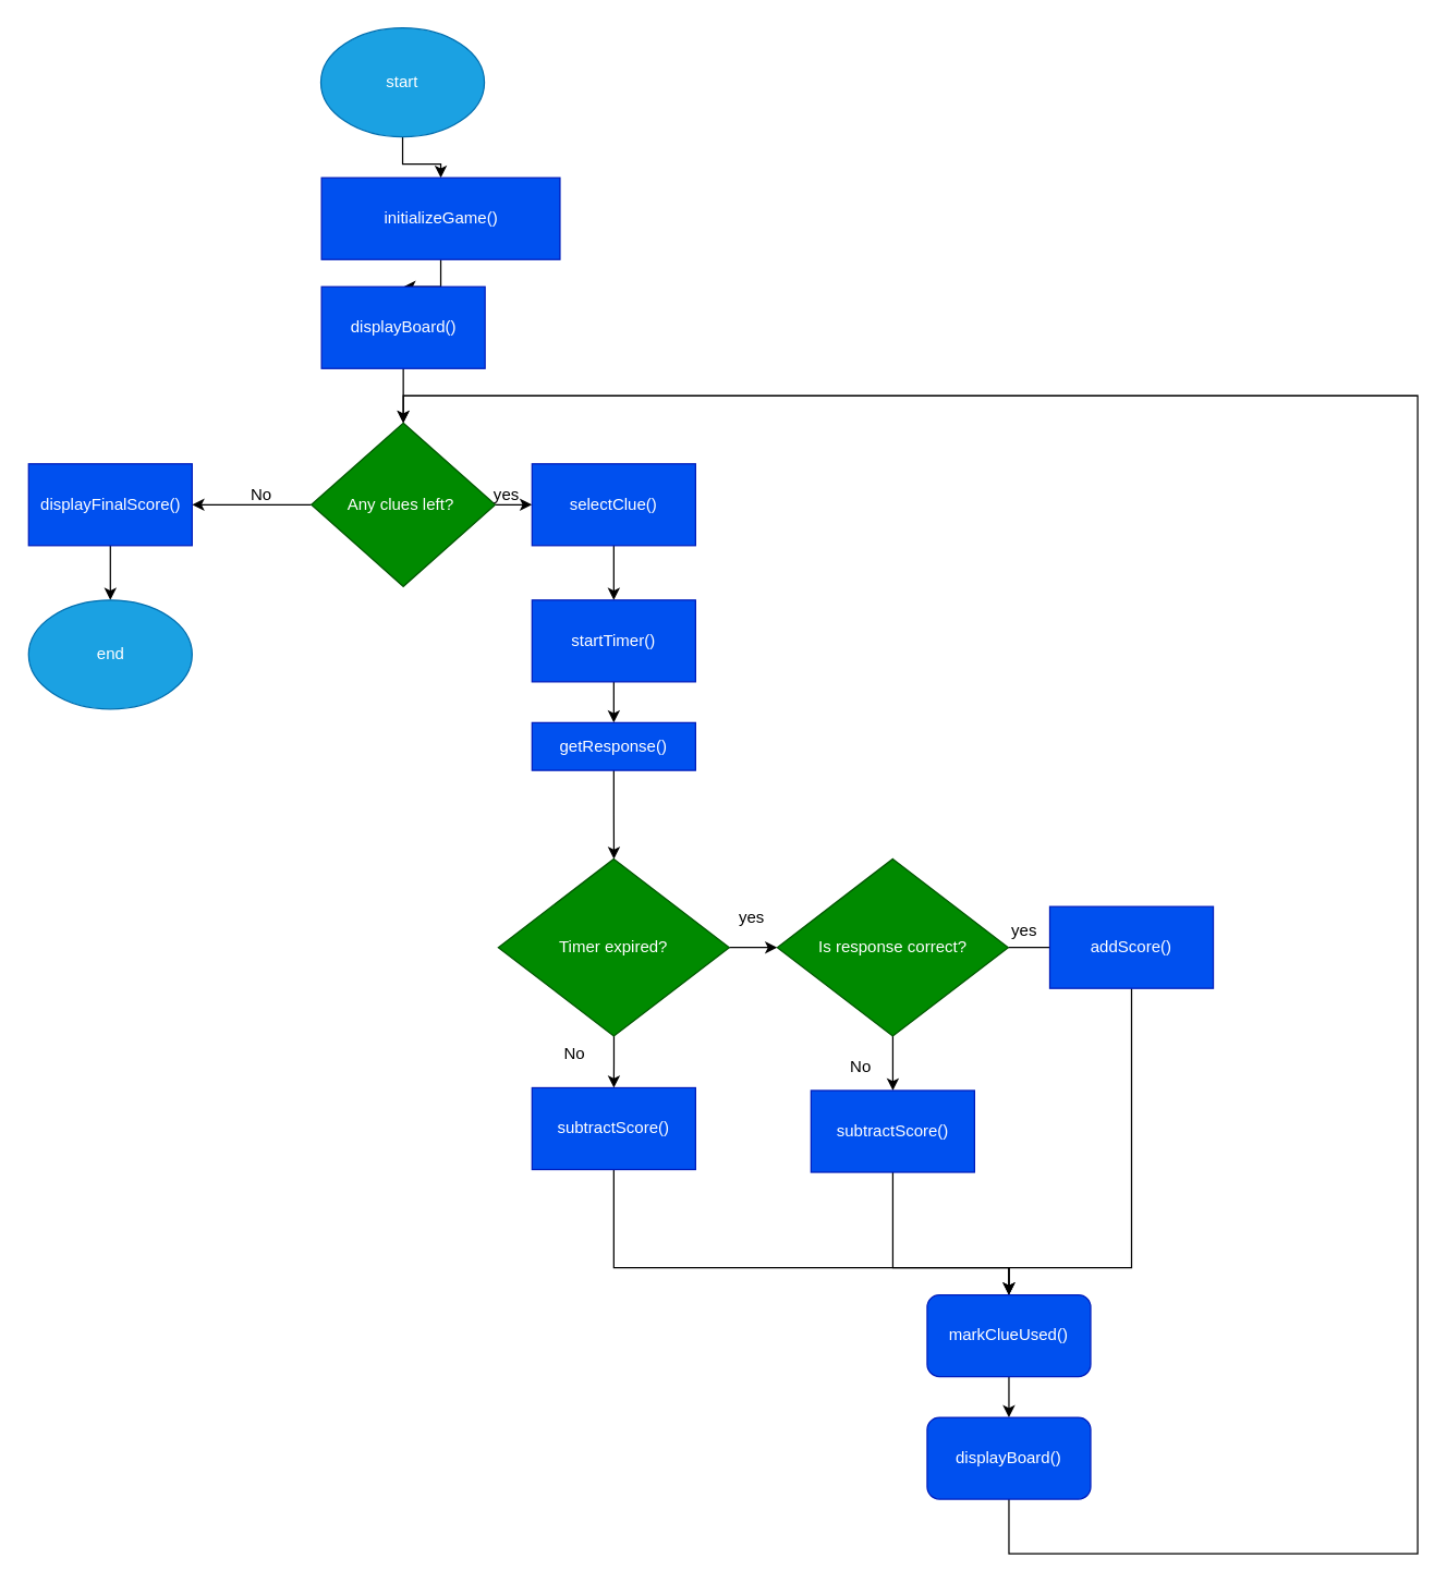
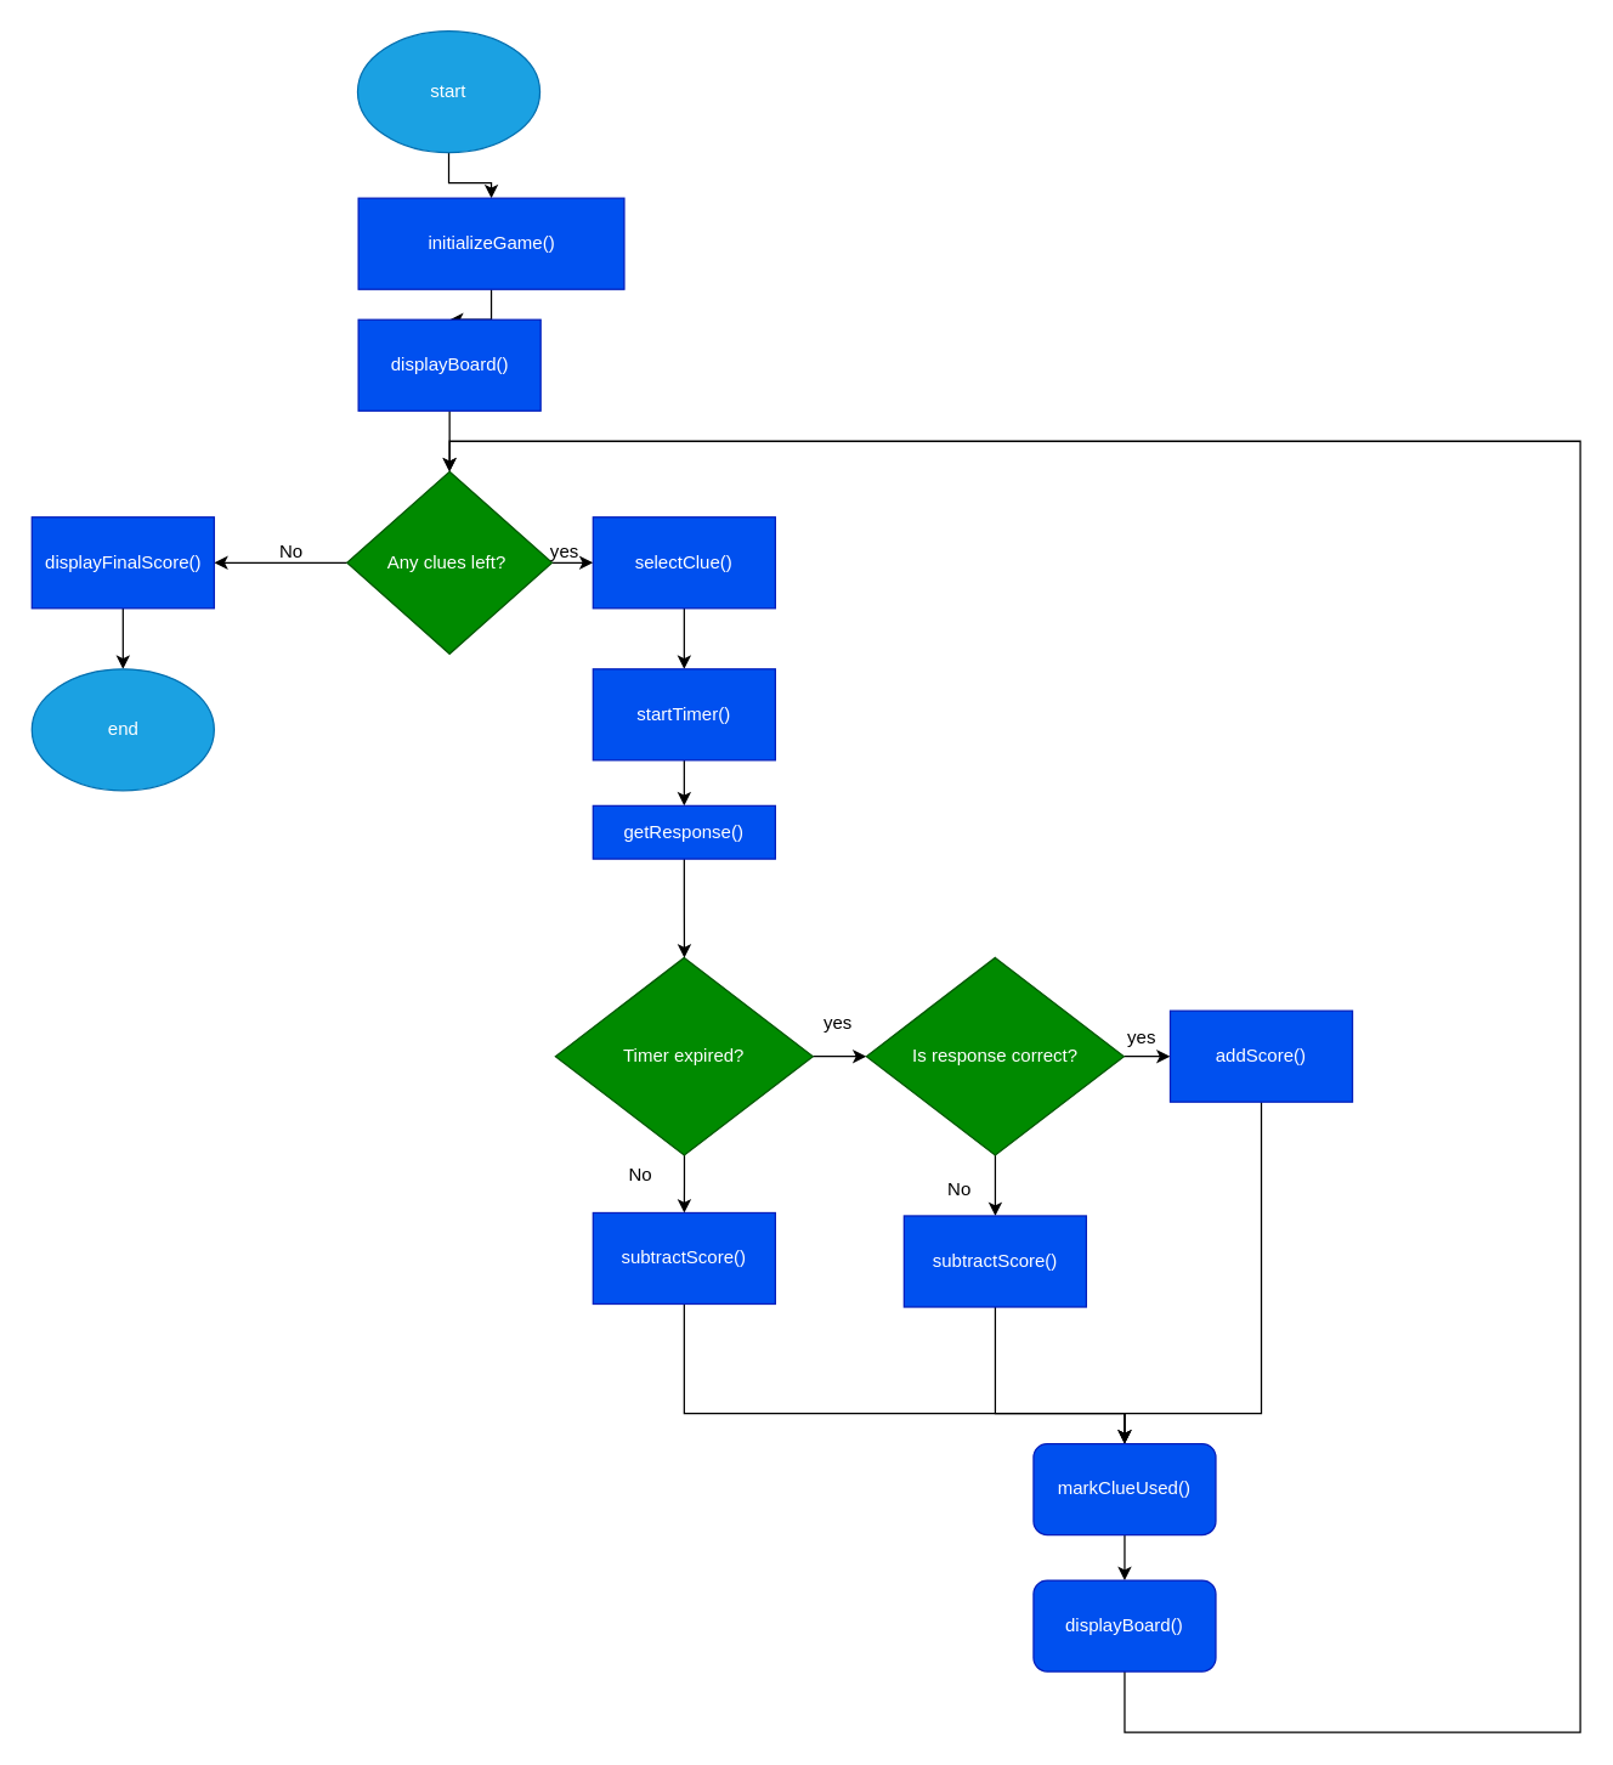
  <mxCell id="0" />
  <mxCell id="1" parent="0" />
  <mxCell id="2" value="" style="edgeStyle=orthogonalEdgeStyle;rounded=0;orthogonalLoop=1;jettySize=auto;html=1;" edge="1" parent="1" source="3" target="5"><mxGeometry relative="1" as="geometry" /></mxCell>
  <mxCell id="3" value="start" style="ellipse;whiteSpace=wrap;html=1;fillColor=#1ba1e2;fontColor=#ffffff;strokeColor=#006EAF;" vertex="1" parent="1"><mxGeometry x="235" y="20" width="120" height="80" as="geometry" /></mxCell>
  <mxCell id="4" value="" style="edgeStyle=orthogonalEdgeStyle;rounded=0;orthogonalLoop=1;jettySize=auto;html=1;" edge="1" parent="1" source="5" target="7"><mxGeometry relative="1" as="geometry" /></mxCell>
  <mxCell id="5" value="initializeGame()" style="whiteSpace=wrap;html=1;fillColor=#0050ef;strokeColor=#001DBC;fontColor=#ffffff;" vertex="1" parent="1"><mxGeometry x="235.5" y="130" width="175" height="60" as="geometry" /></mxCell>
  <mxCell id="6" value="" style="edgeStyle=orthogonalEdgeStyle;rounded=0;orthogonalLoop=1;jettySize=auto;html=1;" edge="1" parent="1" source="7" target="10"><mxGeometry relative="1" as="geometry" /></mxCell>
  <mxCell id="7" value="displayBoard()" style="whiteSpace=wrap;html=1;fillColor=#0050ef;strokeColor=#001DBC;fontColor=#ffffff;" vertex="1" parent="1"><mxGeometry x="235.5" y="210" width="120" height="60" as="geometry" /></mxCell>
  <mxCell id="8" value="" style="edgeStyle=orthogonalEdgeStyle;rounded=0;orthogonalLoop=1;jettySize=auto;html=1;" edge="1" parent="1" source="10" target="12"><mxGeometry relative="1" as="geometry" /></mxCell>
  <mxCell id="9" value="" style="edgeStyle=orthogonalEdgeStyle;rounded=0;orthogonalLoop=1;jettySize=auto;html=1;" edge="1" parent="1" source="10" target="38"><mxGeometry relative="1" as="geometry" /></mxCell>
  <mxCell id="10" value="Any clues left?&amp;nbsp;" style="rhombus;whiteSpace=wrap;html=1;fillColor=#008a00;strokeColor=#005700;fontColor=#ffffff;" vertex="1" parent="1"><mxGeometry x="228" y="310" width="135" height="120" as="geometry" /></mxCell>
  <mxCell id="11" value="" style="edgeStyle=orthogonalEdgeStyle;rounded=0;orthogonalLoop=1;jettySize=auto;html=1;" edge="1" parent="1" source="12" target="14"><mxGeometry relative="1" as="geometry" /></mxCell>
  <mxCell id="12" value="selectClue()" style="whiteSpace=wrap;html=1;fillColor=#0050ef;strokeColor=#001DBC;fontColor=#ffffff;" vertex="1" parent="1"><mxGeometry x="390" y="340" width="120" height="60" as="geometry" /></mxCell>
  <mxCell id="13" value="" style="edgeStyle=orthogonalEdgeStyle;rounded=0;orthogonalLoop=1;jettySize=auto;html=1;" edge="1" parent="1" source="14" target="32"><mxGeometry relative="1" as="geometry" /></mxCell>
  <mxCell id="14" value="startTimer()" style="whiteSpace=wrap;html=1;fillColor=#0050ef;strokeColor=#001DBC;fontColor=#ffffff;" vertex="1" parent="1"><mxGeometry x="390" y="440" width="120" height="60" as="geometry" /></mxCell>
  <mxCell id="15" value="" style="edgeStyle=orthogonalEdgeStyle;rounded=0;orthogonalLoop=1;jettySize=auto;html=1;" edge="1" parent="1" source="17" target="20"><mxGeometry relative="1" as="geometry" /></mxCell>
  <mxCell id="16" value="" style="edgeStyle=orthogonalEdgeStyle;rounded=0;orthogonalLoop=1;jettySize=auto;html=1;" edge="1" parent="1" source="17" target="29"><mxGeometry relative="1" as="geometry" /></mxCell>
  <mxCell id="17" value="Timer expired?" style="rhombus;whiteSpace=wrap;html=1;fillColor=#008a00;strokeColor=#005700;fontColor=#ffffff;" vertex="1" parent="1"><mxGeometry x="365.25" y="630" width="169.5" height="130" as="geometry" /></mxCell>
- <mxCell id="18" value="" style="edgeStyle=orthogonalEdgeStyle;rounded=0;orthogonalLoop=1;jettySize=auto;html=1;endArrow=none;" edge="1" parent="1" source="20" target="22"><mxGeometry relative="1" as="geometry" /></mxCell>
+ <mxCell id="18" value="" style="edgeStyle=orthogonalEdgeStyle;rounded=0;orthogonalLoop=1;jettySize=auto;html=1;" edge="1" parent="1" source="20" target="22"><mxGeometry relative="1" as="geometry" /></mxCell>
  <mxCell id="19" value="" style="edgeStyle=orthogonalEdgeStyle;rounded=0;orthogonalLoop=1;jettySize=auto;html=1;" edge="1" parent="1" source="20" target="24"><mxGeometry relative="1" as="geometry" /></mxCell>
  <mxCell id="20" value="Is response correct?" style="rhombus;whiteSpace=wrap;html=1;fillColor=#008a00;strokeColor=#005700;fontColor=#ffffff;" vertex="1" parent="1"><mxGeometry x="570" y="630" width="169.5" height="130" as="geometry" /></mxCell>
  <mxCell id="21" style="edgeStyle=orthogonalEdgeStyle;rounded=0;orthogonalLoop=1;jettySize=auto;html=1;entryX=0.5;entryY=0;entryDx=0;entryDy=0;" edge="1" parent="1" source="22" target="34"><mxGeometry relative="1" as="geometry"><mxPoint x="830" y="920" as="targetPoint" /><Array as="points"><mxPoint x="830" y="930" /><mxPoint x="740" y="930" /></Array></mxGeometry></mxCell>
  <mxCell id="22" value="addScore()" style="whiteSpace=wrap;html=1;fillColor=#0050ef;strokeColor=#001DBC;fontColor=#ffffff;" vertex="1" parent="1"><mxGeometry x="770" y="665" width="120" height="60" as="geometry" /></mxCell>
  <mxCell id="23" style="edgeStyle=orthogonalEdgeStyle;rounded=0;orthogonalLoop=1;jettySize=auto;html=1;entryX=0.5;entryY=0;entryDx=0;entryDy=0;" edge="1" parent="1" source="24" target="34"><mxGeometry relative="1" as="geometry"><mxPoint x="654.75" y="920" as="targetPoint" /><Array as="points"><mxPoint x="655" y="930" /><mxPoint x="740" y="930" /></Array></mxGeometry></mxCell>
  <mxCell id="24" value="subtractScore()" style="whiteSpace=wrap;html=1;fillColor=#0050ef;strokeColor=#001DBC;fontColor=#ffffff;" vertex="1" parent="1"><mxGeometry x="594.75" y="800" width="120" height="60" as="geometry" /></mxCell>
  <mxCell id="25" value="yes" style="text;html=1;align=center;verticalAlign=middle;resizable=0;points=[];autosize=1;strokeColor=none;fillColor=none;" vertex="1" parent="1"><mxGeometry x="731" y="668" width="40" height="30" as="geometry" /></mxCell>
  <mxCell id="26" value="No" style="text;html=1;align=center;verticalAlign=middle;resizable=0;points=[];autosize=1;strokeColor=none;fillColor=none;" vertex="1" parent="1"><mxGeometry x="611" y="768" width="40" height="30" as="geometry" /></mxCell>
  <mxCell id="27" value="yes" style="text;html=1;align=center;verticalAlign=middle;resizable=0;points=[];autosize=1;strokeColor=none;fillColor=none;" vertex="1" parent="1"><mxGeometry x="531" y="658" width="40" height="30" as="geometry" /></mxCell>
  <mxCell id="28" value="" style="edgeStyle=orthogonalEdgeStyle;rounded=0;orthogonalLoop=1;jettySize=auto;html=1;entryX=0.5;entryY=0;entryDx=0;entryDy=0;" edge="1" parent="1" source="29" target="34"><mxGeometry relative="1" as="geometry"><mxPoint x="740" y="940" as="targetPoint" /><Array as="points"><mxPoint x="450" y="930" /><mxPoint x="740" y="930" /></Array></mxGeometry></mxCell>
  <mxCell id="29" value="subtractScore()" style="whiteSpace=wrap;html=1;fillColor=#0050ef;strokeColor=#001DBC;fontColor=#ffffff;" vertex="1" parent="1"><mxGeometry x="390" y="798" width="120" height="60" as="geometry" /></mxCell>
  <mxCell id="30" value="No" style="text;html=1;align=center;verticalAlign=middle;resizable=0;points=[];autosize=1;strokeColor=none;fillColor=none;" vertex="1" parent="1"><mxGeometry x="401" y="758" width="40" height="30" as="geometry" /></mxCell>
  <mxCell id="31" style="edgeStyle=orthogonalEdgeStyle;rounded=0;orthogonalLoop=1;jettySize=auto;html=1;" edge="1" parent="1" source="32" target="17"><mxGeometry relative="1" as="geometry" /></mxCell>
  <mxCell id="32" value="getResponse()" style="whiteSpace=wrap;html=1;fillColor=#0050ef;strokeColor=#001DBC;fontColor=#ffffff;" vertex="1" parent="1"><mxGeometry x="390" y="530" width="120" height="35" as="geometry" /></mxCell>
  <mxCell id="33" value="" style="edgeStyle=orthogonalEdgeStyle;rounded=0;orthogonalLoop=1;jettySize=auto;html=1;" edge="1" parent="1" source="34" target="36"><mxGeometry relative="1" as="geometry" /></mxCell>
  <mxCell id="34" value="markClueUsed()" style="rounded=1;whiteSpace=wrap;html=1;fillColor=#0050ef;fontColor=#ffffff;strokeColor=#001DBC;" vertex="1" parent="1"><mxGeometry x="680" y="950" width="120" height="60" as="geometry" /></mxCell>
  <mxCell id="35" style="edgeStyle=orthogonalEdgeStyle;rounded=0;orthogonalLoop=1;jettySize=auto;html=1;entryX=0.5;entryY=0;entryDx=0;entryDy=0;exitX=0.5;exitY=1;exitDx=0;exitDy=0;" edge="1" parent="1" source="36" target="10"><mxGeometry relative="1" as="geometry"><mxPoint x="860" y="1070" as="sourcePoint" /><Array as="points"><mxPoint x="740" y="1140" /><mxPoint x="1040" y="1140" /><mxPoint x="1040" y="290" /><mxPoint x="296" y="290" /></Array></mxGeometry></mxCell>
  <mxCell id="36" value="displayBoard()" style="whiteSpace=wrap;html=1;fillColor=#0050ef;strokeColor=#001DBC;fontColor=#ffffff;rounded=1;" vertex="1" parent="1"><mxGeometry x="680" y="1040" width="120" height="60" as="geometry" /></mxCell>
  <mxCell id="37" style="edgeStyle=orthogonalEdgeStyle;rounded=0;orthogonalLoop=1;jettySize=auto;html=1;entryX=0.5;entryY=0;entryDx=0;entryDy=0;" edge="1" parent="1" source="38" target="39"><mxGeometry relative="1" as="geometry" /></mxCell>
  <mxCell id="38" value="displayFinalScore()" style="whiteSpace=wrap;html=1;fillColor=#0050ef;strokeColor=#001DBC;fontColor=#ffffff;" vertex="1" parent="1"><mxGeometry x="20.5" y="340" width="120" height="60" as="geometry" /></mxCell>
  <mxCell id="39" value="&lt;div&gt;end&lt;/div&gt;" style="ellipse;whiteSpace=wrap;html=1;fillColor=#1ba1e2;fontColor=#ffffff;strokeColor=#006EAF;" vertex="1" parent="1"><mxGeometry x="20.5" y="440" width="120" height="80" as="geometry" /></mxCell>
  <mxCell id="40" value="yes" style="text;html=1;align=center;verticalAlign=middle;resizable=0;points=[];autosize=1;strokeColor=none;fillColor=none;" vertex="1" parent="1"><mxGeometry x="351" y="348" width="40" height="30" as="geometry" /></mxCell>
  <mxCell id="41" value="No" style="text;html=1;align=center;verticalAlign=middle;resizable=0;points=[];autosize=1;strokeColor=none;fillColor=none;" vertex="1" parent="1"><mxGeometry x="171" y="348" width="40" height="30" as="geometry" /></mxCell>
